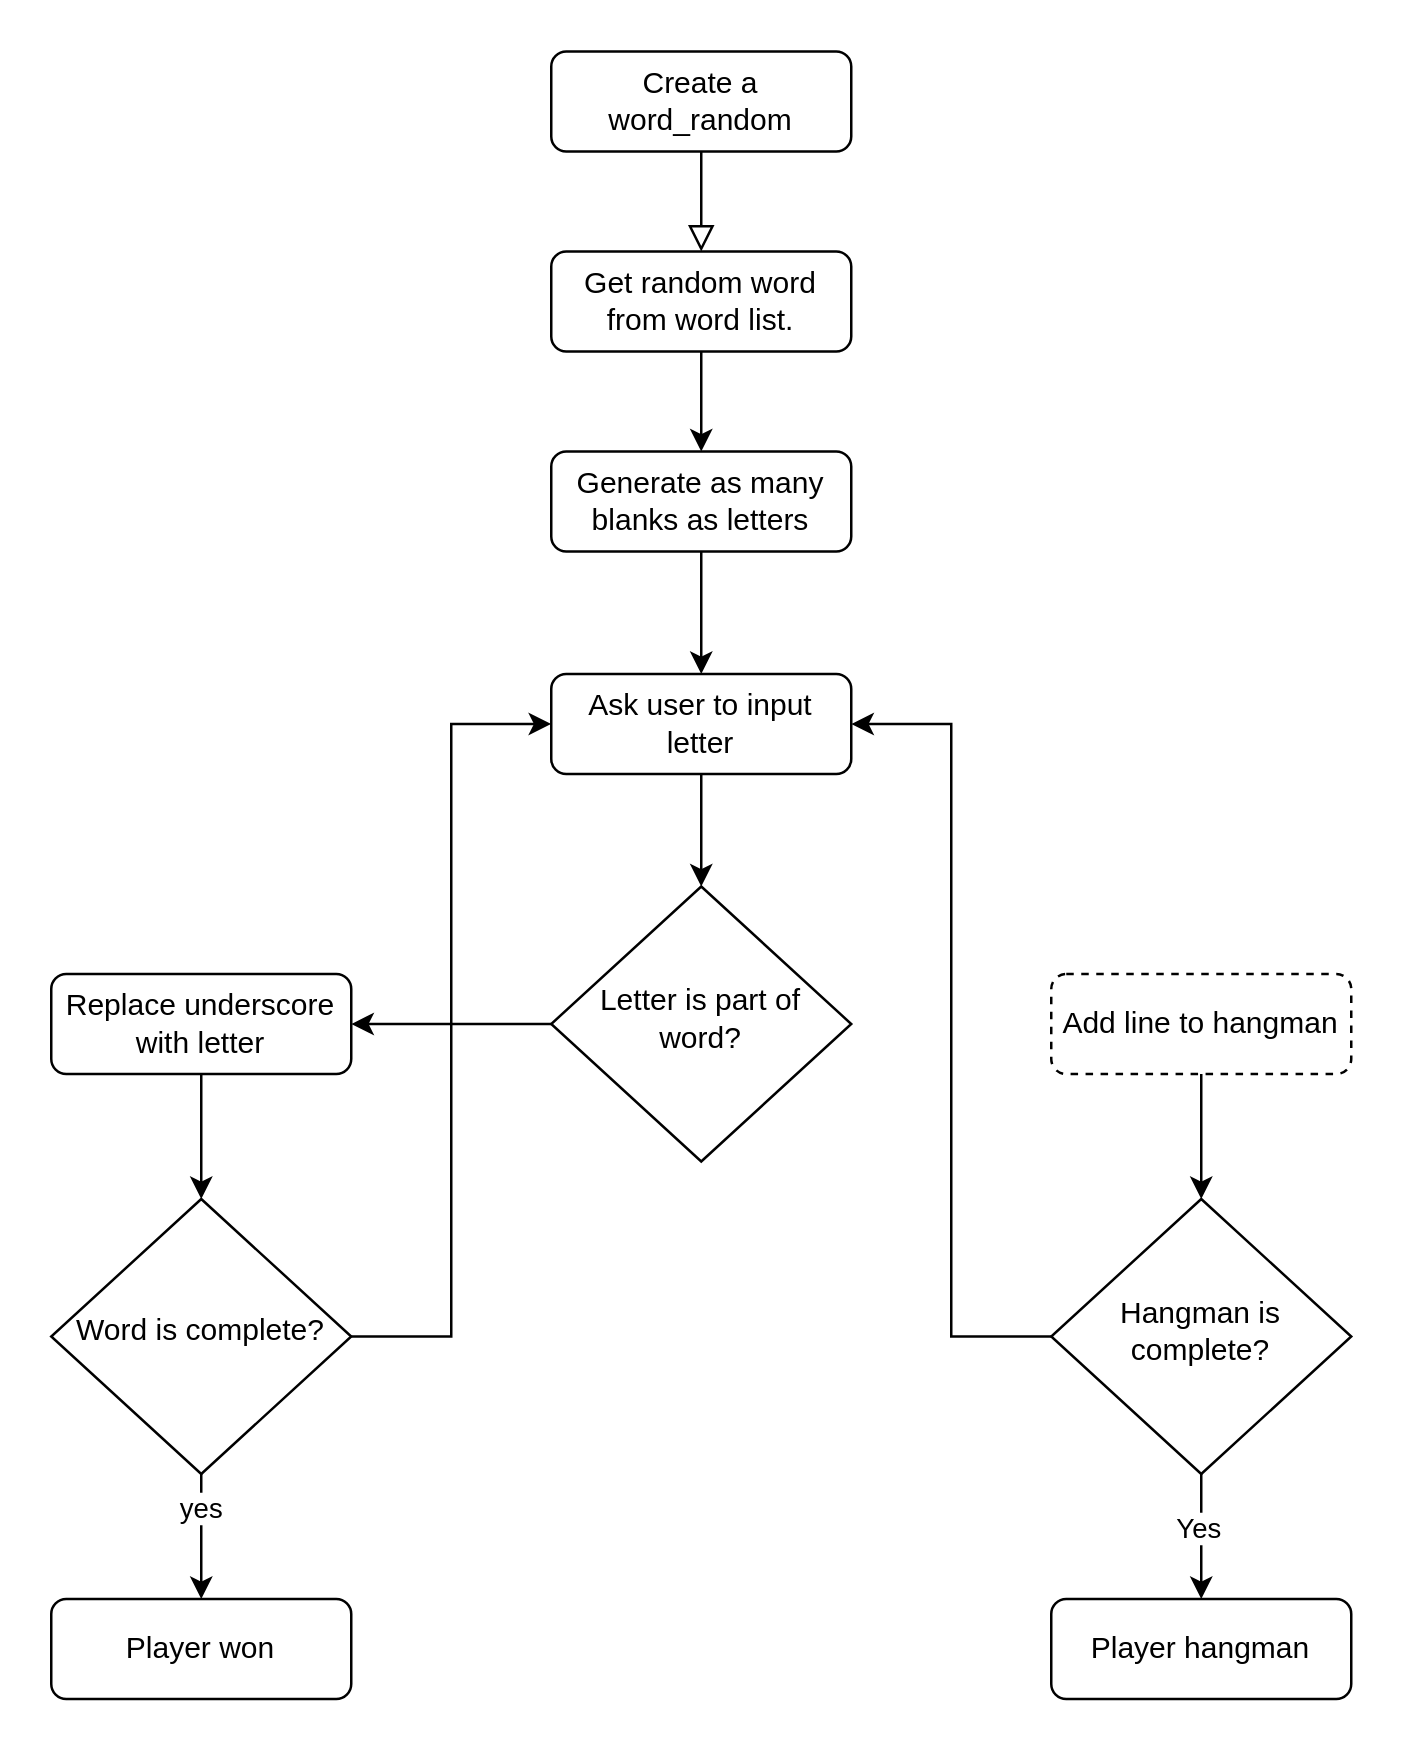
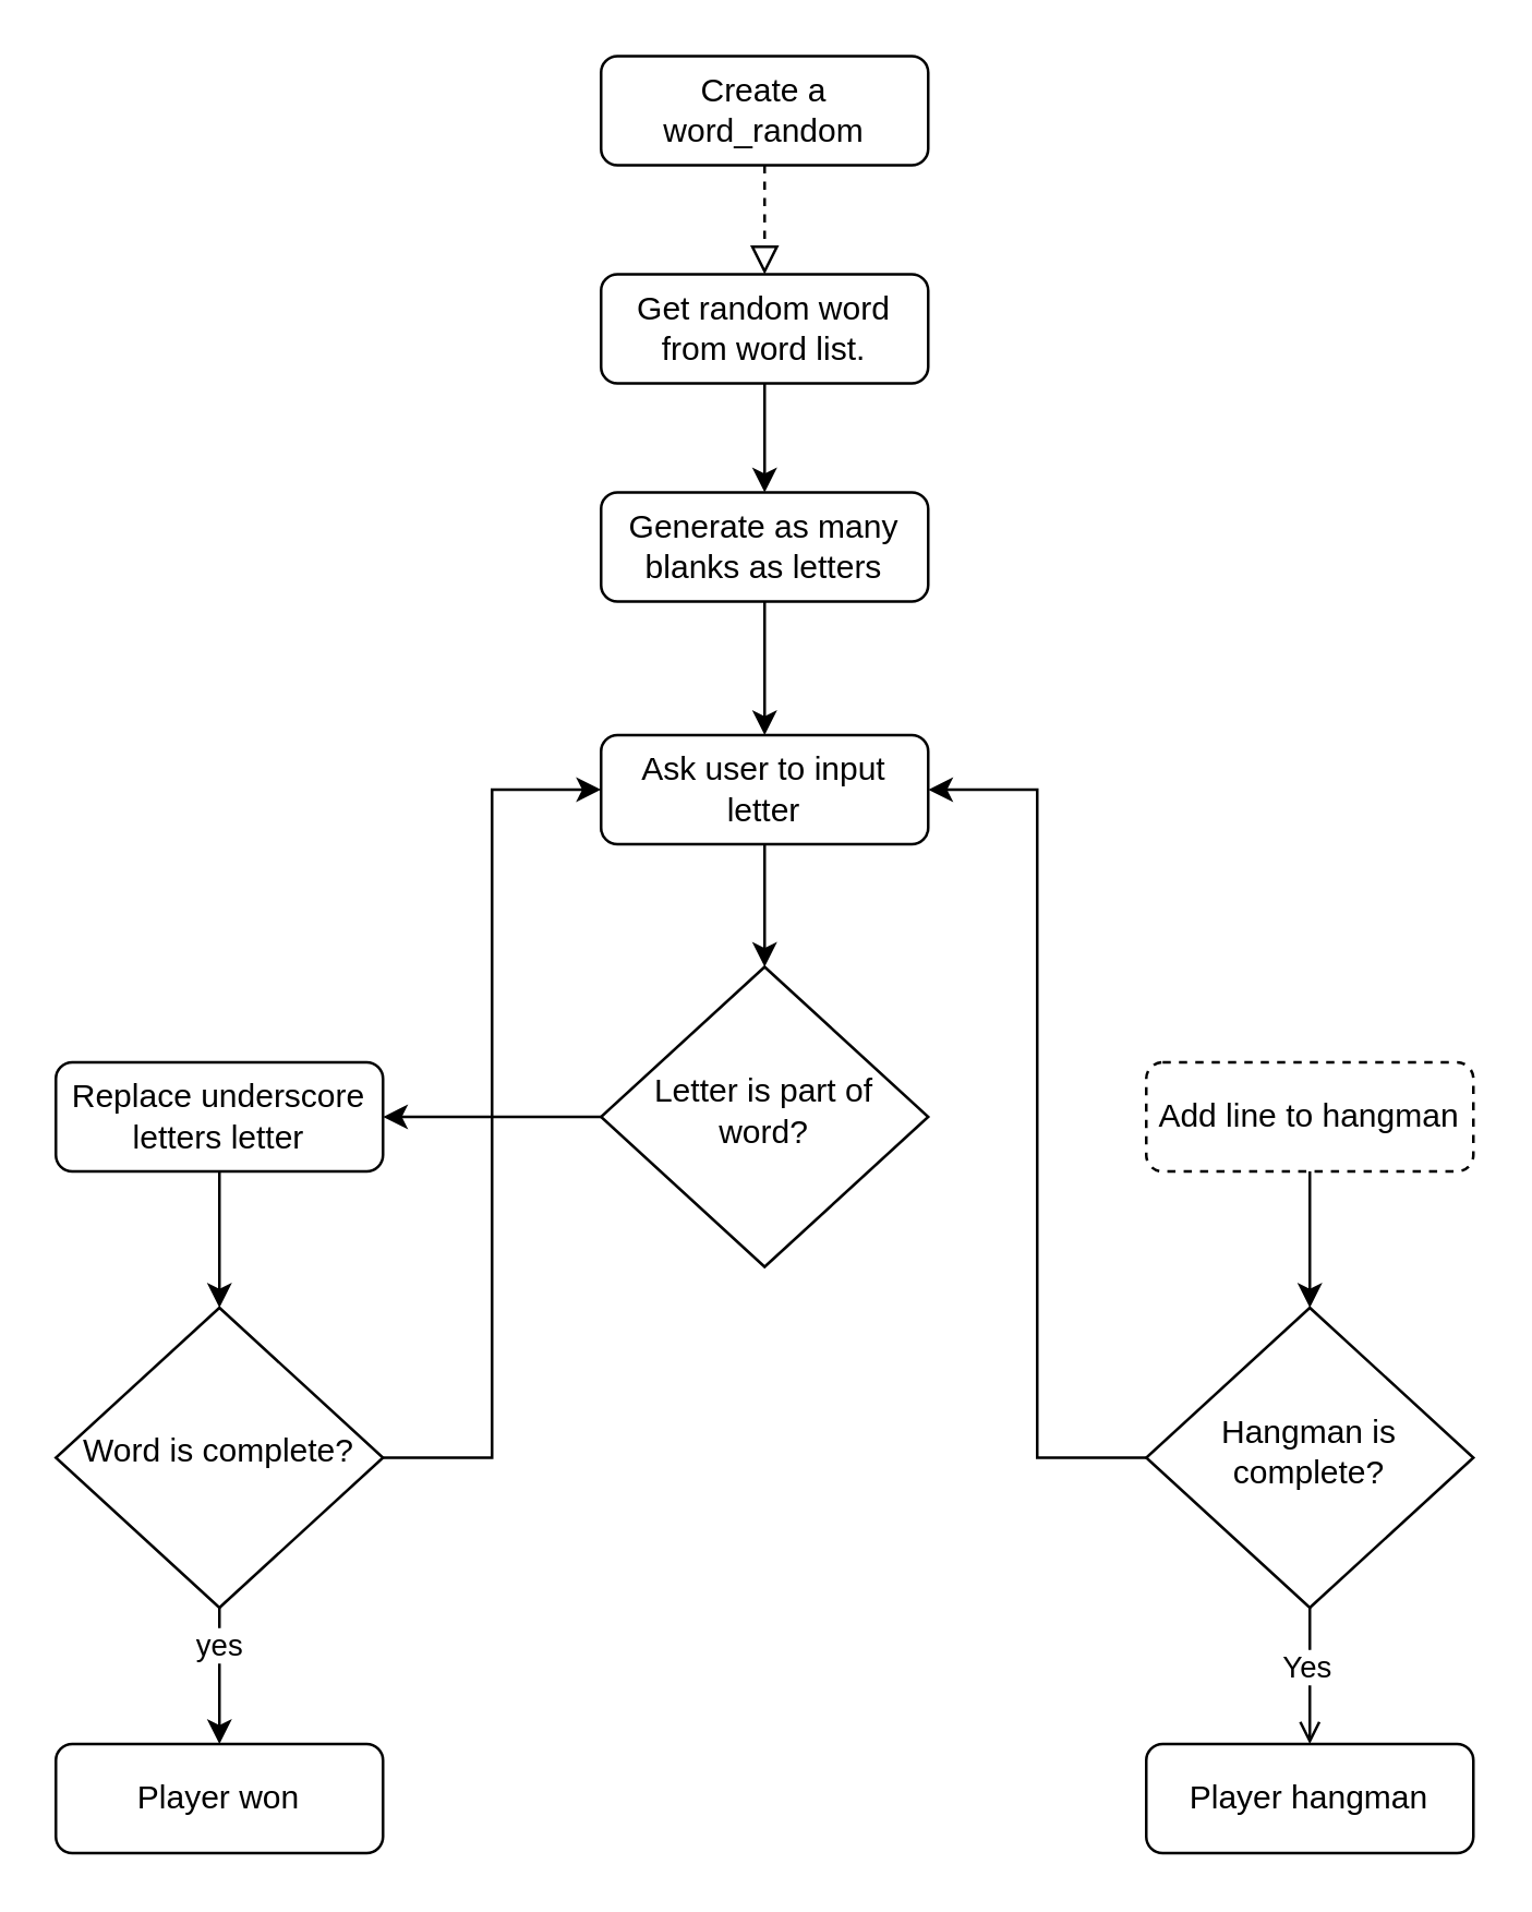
  <mxCell id="0" />
  <mxCell id="1" parent="0" />
- <mxCell id="2" value="" style="rounded=0;html=1;jettySize=auto;orthogonalLoop=1;fontSize=11;endArrow=block;endFill=0;endSize=8;strokeWidth=1;shadow=0;labelBackgroundColor=none;edgeStyle=orthogonalEdgeStyle;entryX=0.5;entryY=0;entryDx=0;entryDy=0;" parent="1" source="3" target="9" edge="1"><mxGeometry relative="1" as="geometry" /></mxCell>
+ <mxCell id="2" value="" style="rounded=0;html=1;jettySize=auto;orthogonalLoop=1;fontSize=11;endArrow=block;endFill=0;endSize=8;strokeWidth=1;shadow=0;labelBackgroundColor=none;edgeStyle=orthogonalEdgeStyle;entryX=0.5;entryY=0;entryDx=0;entryDy=0;dashed=1;" parent="1" source="3" target="9" edge="1"><mxGeometry relative="1" as="geometry" /></mxCell>
  <mxCell id="3" value="Create a word_random" style="rounded=1;whiteSpace=wrap;html=1;fontSize=12;glass=0;strokeWidth=1;shadow=0;" parent="1" vertex="1"><mxGeometry x="220" y="20" width="120" height="40" as="geometry" /></mxCell>
  <mxCell id="4" value="" style="edgeStyle=orthogonalEdgeStyle;rounded=0;orthogonalLoop=1;jettySize=auto;html=1;" edge="1" parent="1" source="5" target="13"><mxGeometry relative="1" as="geometry" /></mxCell>
  <mxCell id="5" value="Letter is part of word?" style="rhombus;whiteSpace=wrap;html=1;shadow=0;fontFamily=Helvetica;fontSize=12;align=center;strokeWidth=1;spacing=6;spacingTop=-4;" parent="1" vertex="1"><mxGeometry x="220" y="354" width="120" height="110" as="geometry" /></mxCell>
  <mxCell id="6" value="" style="edgeStyle=orthogonalEdgeStyle;rounded=0;orthogonalLoop=1;jettySize=auto;html=1;" edge="1" parent="1" source="7" target="17"><mxGeometry relative="1" as="geometry" /></mxCell>
  <mxCell id="7" value="Add line to hangman" style="rounded=1;whiteSpace=wrap;html=1;fontSize=12;glass=0;strokeWidth=1;shadow=0;dashed=1;" parent="1" vertex="1"><mxGeometry x="420" y="389" width="120" height="40" as="geometry" /></mxCell>
  <mxCell id="8" value="" style="edgeStyle=orthogonalEdgeStyle;rounded=0;orthogonalLoop=1;jettySize=auto;html=1;" edge="1" parent="1" source="9" target="25"><mxGeometry relative="1" as="geometry" /></mxCell>
  <mxCell id="9" value="Get random word from word list." style="rounded=1;whiteSpace=wrap;html=1;" vertex="1" parent="1"><mxGeometry x="220" y="100" width="120" height="40" as="geometry" /></mxCell>
  <mxCell id="10" value="" style="edgeStyle=orthogonalEdgeStyle;rounded=0;orthogonalLoop=1;jettySize=auto;html=1;" edge="1" parent="1" source="11" target="5"><mxGeometry relative="1" as="geometry" /></mxCell>
  <mxCell id="11" value="Ask user to input letter" style="rounded=1;whiteSpace=wrap;html=1;" vertex="1" parent="1"><mxGeometry x="220" y="269" width="120" height="40" as="geometry" /></mxCell>
  <mxCell id="12" value="" style="edgeStyle=orthogonalEdgeStyle;rounded=0;orthogonalLoop=1;jettySize=auto;html=1;" edge="1" parent="1" source="13" target="20"><mxGeometry relative="1" as="geometry" /></mxCell>
- <mxCell id="13" value="Replace underscore with letter" style="rounded=1;whiteSpace=wrap;html=1;fontSize=12;glass=0;strokeWidth=1;shadow=0;" vertex="1" parent="1"><mxGeometry x="20" y="389" width="120" height="40" as="geometry" /></mxCell>
- <mxCell id="14" value="" style="edgeStyle=orthogonalEdgeStyle;rounded=0;orthogonalLoop=1;jettySize=auto;html=1;" edge="1" parent="1" source="17" target="21"><mxGeometry relative="1" as="geometry" /></mxCell>
+ <mxCell id="13" value="Replace underscore letters letter" style="rounded=1;whiteSpace=wrap;html=1;fontSize=12;glass=0;strokeWidth=1;shadow=0;" vertex="1" parent="1"><mxGeometry x="20" y="389" width="120" height="40" as="geometry" /></mxCell>
+ <mxCell id="14" value="" style="edgeStyle=orthogonalEdgeStyle;rounded=0;orthogonalLoop=1;jettySize=auto;html=1;endArrow=open;" edge="1" parent="1" source="17" target="21"><mxGeometry relative="1" as="geometry" /></mxCell>
  <mxCell id="15" value="Yes" style="edgeLabel;html=1;align=center;verticalAlign=middle;resizable=0;points=[];" vertex="1" connectable="0" parent="14"><mxGeometry x="-0.16" y="-2" relative="1" as="geometry"><mxPoint as="offset" /></mxGeometry></mxCell>
  <mxCell id="16" style="edgeStyle=orthogonalEdgeStyle;rounded=0;orthogonalLoop=1;jettySize=auto;html=1;entryX=1;entryY=0.5;entryDx=0;entryDy=0;" edge="1" parent="1" source="17" target="11"><mxGeometry relative="1" as="geometry" /></mxCell>
  <mxCell id="17" value="Hangman is complete?" style="rhombus;whiteSpace=wrap;html=1;shadow=0;fontFamily=Helvetica;fontSize=12;align=center;strokeWidth=1;spacing=6;spacingTop=-4;" vertex="1" parent="1"><mxGeometry x="420" y="479" width="120" height="110" as="geometry" /></mxCell>
  <mxCell id="18" value="" style="edgeStyle=orthogonalEdgeStyle;rounded=0;orthogonalLoop=1;jettySize=auto;html=1;" edge="1" parent="1" source="20" target="23"><mxGeometry relative="1" as="geometry" /></mxCell>
  <mxCell id="19" value="yes" style="edgeLabel;html=1;align=center;verticalAlign=middle;resizable=0;points=[];" vertex="1" connectable="0" parent="18"><mxGeometry x="-0.48" y="-1" relative="1" as="geometry"><mxPoint as="offset" /></mxGeometry></mxCell>
  <mxCell id="20" value="Word is complete?" style="rhombus;whiteSpace=wrap;html=1;shadow=0;fontFamily=Helvetica;fontSize=12;align=center;strokeWidth=1;spacing=6;spacingTop=-4;" vertex="1" parent="1"><mxGeometry x="20" y="479" width="120" height="110" as="geometry" /></mxCell>
  <mxCell id="21" value="Player hangman" style="rounded=1;whiteSpace=wrap;html=1;fontSize=12;glass=0;strokeWidth=1;shadow=0;" vertex="1" parent="1"><mxGeometry x="420" y="639" width="120" height="40" as="geometry" /></mxCell>
  <mxCell id="22" style="edgeStyle=orthogonalEdgeStyle;rounded=0;orthogonalLoop=1;jettySize=auto;html=1;entryX=0;entryY=0.5;entryDx=0;entryDy=0;exitX=1;exitY=0.5;exitDx=0;exitDy=0;" edge="1" parent="1" source="20" target="11"><mxGeometry relative="1" as="geometry" /></mxCell>
  <mxCell id="23" value="Player won" style="rounded=1;whiteSpace=wrap;html=1;fontSize=12;glass=0;strokeWidth=1;shadow=0;" vertex="1" parent="1"><mxGeometry x="20" y="639" width="120" height="40" as="geometry" /></mxCell>
  <mxCell id="24" value="" style="edgeStyle=orthogonalEdgeStyle;rounded=0;orthogonalLoop=1;jettySize=auto;html=1;" edge="1" parent="1" source="25" target="11"><mxGeometry relative="1" as="geometry" /></mxCell>
  <mxCell id="25" value="Generate as many blanks as letters" style="rounded=1;whiteSpace=wrap;html=1;" vertex="1" parent="1"><mxGeometry x="220" y="180" width="120" height="40" as="geometry" /></mxCell>
